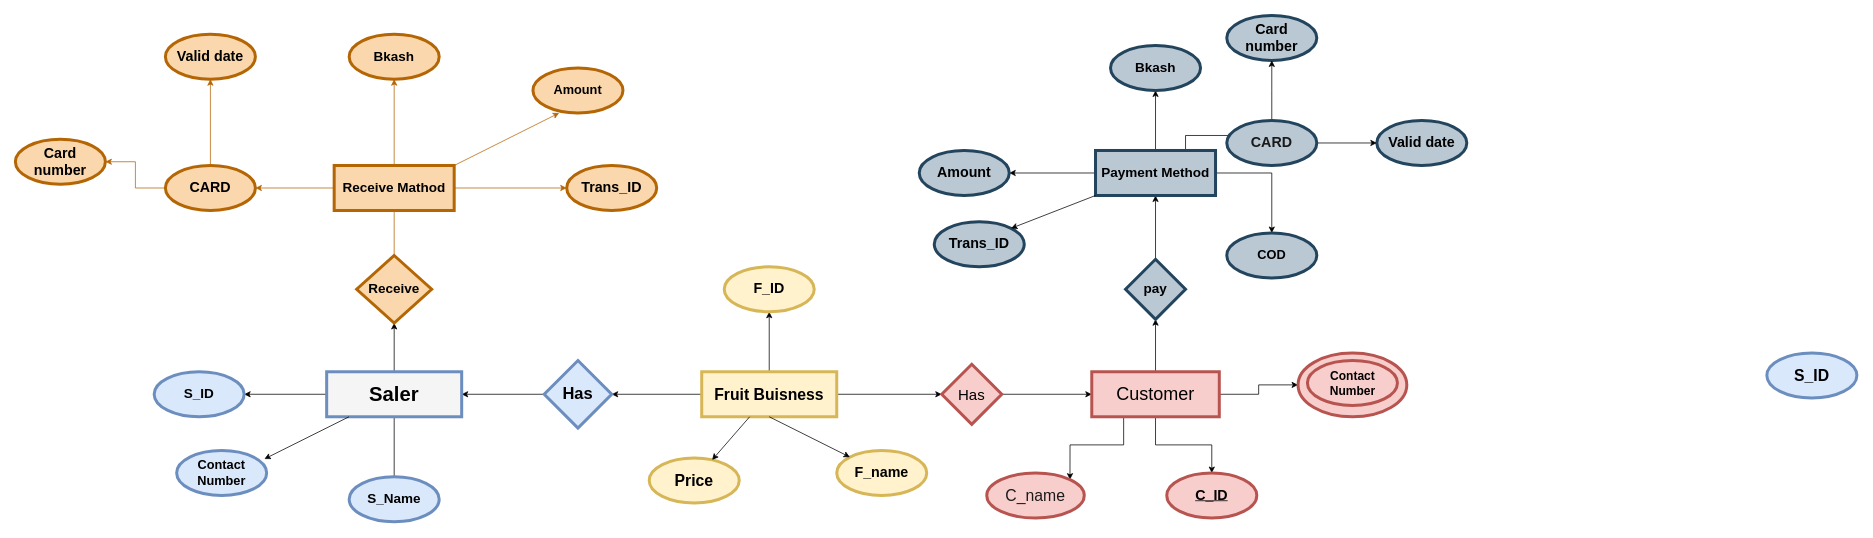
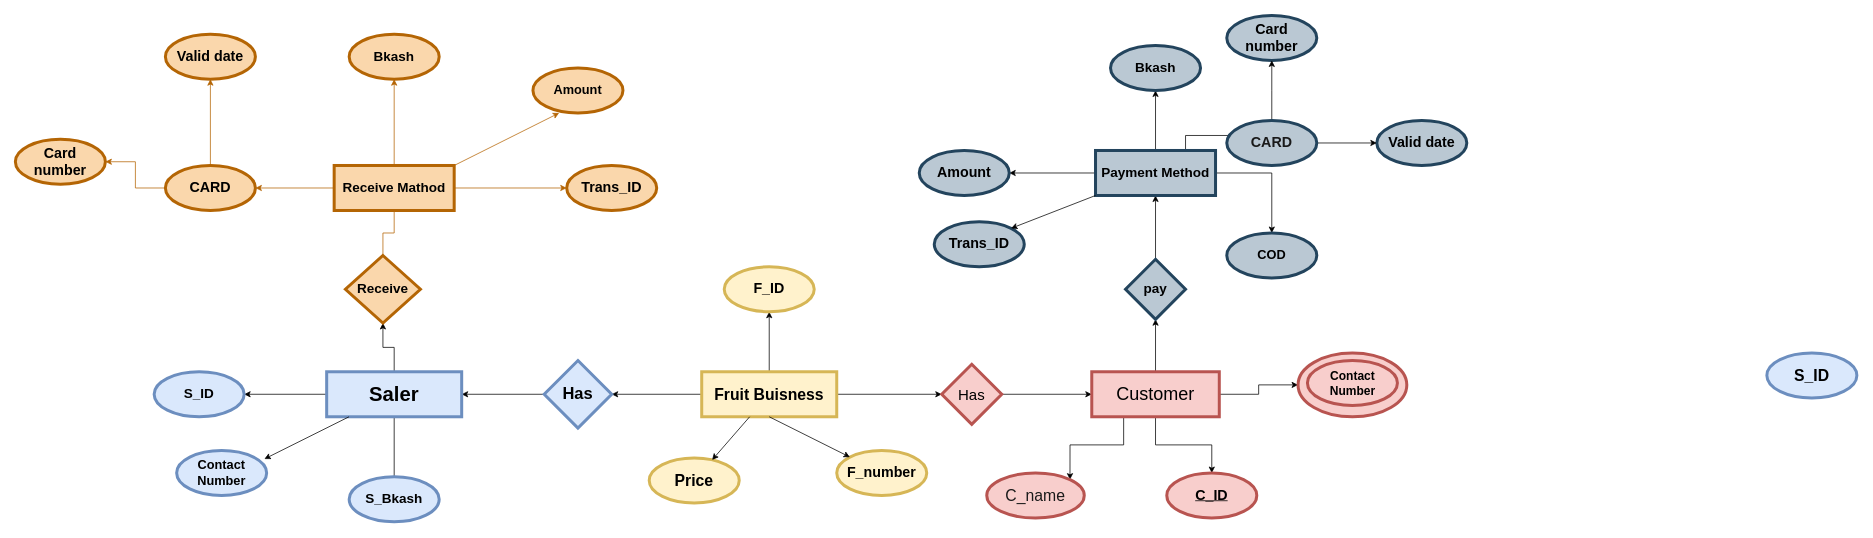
  <mxCell id="0" />
  <mxCell id="1" parent="0" />
  <mxCell id="2" value="" style="edgeStyle=orthogonalEdgeStyle;rounded=0;orthogonalLoop=1;jettySize=auto;html=1;" edge="1" parent="1" source="5" target="7"><mxGeometry relative="1" as="geometry" /></mxCell>
  <mxCell id="3" value="" style="edgeStyle=orthogonalEdgeStyle;rounded=0;orthogonalLoop=1;jettySize=auto;html=1;" edge="1" parent="1" source="5" target="14"><mxGeometry relative="1" as="geometry" /></mxCell>
  <mxCell id="4" value="" style="edgeStyle=orthogonalEdgeStyle;rounded=0;orthogonalLoop=1;jettySize=auto;html=1;fontSize=14;fontColor=#1A1A1A;" edge="1" parent="1" source="5" target="34"><mxGeometry relative="1" as="geometry" /></mxCell>
  <mxCell id="5" value="&lt;b&gt;&lt;font style=&quot;font-size: 21px;&quot;&gt;Fruit Buisness&lt;/font&gt;&lt;/b&gt;" style="rounded=0;whiteSpace=wrap;html=1;strokeWidth=4;fillColor=#fff2cc;strokeColor=#d6b656;" vertex="1" parent="1"><mxGeometry x="935" y="495" width="180" height="60" as="geometry" /></mxCell>
  <mxCell id="6" value="" style="edgeStyle=orthogonalEdgeStyle;rounded=0;orthogonalLoop=1;jettySize=auto;html=1;" edge="1" parent="1" source="7" target="12"><mxGeometry relative="1" as="geometry" /></mxCell>
  <mxCell id="7" value="&lt;font style=&quot;font-size: 20px;&quot;&gt;Has&lt;/font&gt;" style="rhombus;whiteSpace=wrap;html=1;rounded=0;strokeWidth=4;fillColor=#f8cecc;strokeColor=#b85450;" vertex="1" parent="1"><mxGeometry x="1255" y="485" width="80" height="80" as="geometry" /></mxCell>
  <mxCell id="8" value="" style="edgeStyle=orthogonalEdgeStyle;rounded=0;orthogonalLoop=1;jettySize=auto;html=1;fontSize=24;fontColor=#66FF66;" edge="1" parent="1" source="12" target="20"><mxGeometry relative="1" as="geometry" /></mxCell>
  <mxCell id="9" value="" style="edgeStyle=orthogonalEdgeStyle;rounded=0;orthogonalLoop=1;jettySize=auto;html=1;fontSize=20;fontColor=#66FF66;" edge="1" parent="1" source="12" target="31"><mxGeometry relative="1" as="geometry" /></mxCell>
  <mxCell id="10" value="" style="edgeStyle=orthogonalEdgeStyle;rounded=0;orthogonalLoop=1;jettySize=auto;html=1;fontSize=20;fontColor=#66FF66;" edge="1" parent="1" source="12" target="32"><mxGeometry relative="1" as="geometry" /></mxCell>
  <mxCell id="11" style="edgeStyle=orthogonalEdgeStyle;rounded=0;orthogonalLoop=1;jettySize=auto;html=1;exitX=0.25;exitY=1;exitDx=0;exitDy=0;entryX=1;entryY=0;entryDx=0;entryDy=0;fontSize=20;fontColor=#66FF66;" edge="1" parent="1" source="12" target="30"><mxGeometry relative="1" as="geometry" /></mxCell>
  <mxCell id="12" value="&lt;font style=&quot;font-size: 24px;&quot;&gt;Customer&lt;/font&gt;" style="whiteSpace=wrap;html=1;fillColor=#f8cecc;strokeColor=#b85450;rounded=0;strokeWidth=4;" vertex="1" parent="1"><mxGeometry x="1455" y="495" width="170" height="60" as="geometry" /></mxCell>
  <mxCell id="13" value="" style="edgeStyle=orthogonalEdgeStyle;rounded=0;orthogonalLoop=1;jettySize=auto;html=1;" edge="1" parent="1" source="14" target="18"><mxGeometry relative="1" as="geometry" /></mxCell>
  <mxCell id="14" value="&lt;b&gt;&lt;font style=&quot;font-size: 22px;&quot;&gt;Has&lt;/font&gt;&lt;/b&gt;" style="rhombus;whiteSpace=wrap;html=1;rounded=0;strokeWidth=4;fillColor=#dae8fc;strokeColor=#6c8ebf;" vertex="1" parent="1"><mxGeometry x="725" y="480" width="90" height="90" as="geometry" /></mxCell>
  <mxCell id="15" value="" style="edgeStyle=orthogonalEdgeStyle;rounded=0;orthogonalLoop=1;jettySize=auto;html=1;fontSize=14;fontColor=#1A1A1A;" edge="1" parent="1" source="18" target="49"><mxGeometry relative="1" as="geometry" /></mxCell>
  <mxCell id="16" value="" style="edgeStyle=orthogonalEdgeStyle;rounded=0;orthogonalLoop=1;jettySize=auto;html=1;fontSize=19;fontColor=#1A1A1A;" edge="1" parent="1" source="18" target="58"><mxGeometry relative="1" as="geometry" /></mxCell>
  <mxCell id="17" value="" style="edgeStyle=orthogonalEdgeStyle;rounded=0;orthogonalLoop=1;jettySize=auto;html=1;fontSize=19;fontColor=#1A1A1A;endArrow=none;" edge="1" parent="1" source="18" target="59"><mxGeometry relative="1" as="geometry" /></mxCell>
- <mxCell id="18" value="&lt;font style=&quot;font-size: 27px;&quot;&gt;&lt;b&gt;Saler&lt;/b&gt;&lt;/font&gt;" style="whiteSpace=wrap;html=1;fillColor=#f5f5f5;strokeColor=#6c8ebf;rounded=0;strokeWidth=4;" vertex="1" parent="1"><mxGeometry x="435" y="495" width="180" height="60" as="geometry" /></mxCell>
+ <mxCell id="18" value="&lt;font style=&quot;font-size: 27px;&quot;&gt;&lt;b&gt;Saler&lt;/b&gt;&lt;/font&gt;" style="whiteSpace=wrap;html=1;fillColor=#dae8fc;strokeColor=#6c8ebf;rounded=0;strokeWidth=4;" vertex="1" parent="1"><mxGeometry x="435" y="495" width="180" height="60" as="geometry" /></mxCell>
  <mxCell id="19" value="" style="edgeStyle=orthogonalEdgeStyle;rounded=0;orthogonalLoop=1;jettySize=auto;html=1;fontSize=24;fontColor=#66FF66;" edge="1" parent="1" source="20" target="25"><mxGeometry relative="1" as="geometry" /></mxCell>
  <mxCell id="20" value="&lt;font size=&quot;1&quot; style=&quot;&quot;&gt;&lt;b style=&quot;font-size: 18px;&quot;&gt;pay&lt;/b&gt;&lt;/font&gt;" style="rhombus;whiteSpace=wrap;html=1;fillColor=#bac8d3;rounded=0;strokeWidth=4;strokeColor=#23445d;" vertex="1" parent="1"><mxGeometry x="1500" y="345" width="80" height="80" as="geometry" /></mxCell>
  <mxCell id="21" value="" style="edgeStyle=orthogonalEdgeStyle;rounded=0;orthogonalLoop=1;jettySize=auto;html=1;fontSize=18;fontColor=#66FF66;" edge="1" parent="1" source="25" target="26"><mxGeometry relative="1" as="geometry" /></mxCell>
  <mxCell id="22" value="" style="edgeStyle=orthogonalEdgeStyle;rounded=0;orthogonalLoop=1;jettySize=auto;html=1;fontSize=18;fontColor=#66FF66;" edge="1" parent="1" source="25" target="27"><mxGeometry relative="1" as="geometry" /></mxCell>
  <mxCell id="23" style="edgeStyle=orthogonalEdgeStyle;rounded=0;orthogonalLoop=1;jettySize=auto;html=1;exitX=0.75;exitY=0;exitDx=0;exitDy=0;fontSize=14;fontColor=#1A1A1A;" edge="1" parent="1" source="25"><mxGeometry relative="1" as="geometry"><mxPoint x="1695" y="180" as="targetPoint" /></mxGeometry></mxCell>
  <mxCell id="24" value="" style="edgeStyle=orthogonalEdgeStyle;rounded=0;orthogonalLoop=1;jettySize=auto;html=1;fontSize=21;fontColor=#1A1A1A;" edge="1" parent="1" source="25" target="56"><mxGeometry relative="1" as="geometry" /></mxCell>
  <mxCell id="25" value="&lt;font style=&quot;font-size: 18px;&quot;&gt;&lt;b&gt;Payment Method&lt;/b&gt;&lt;/font&gt;" style="whiteSpace=wrap;html=1;fillColor=#bac8d3;strokeColor=#23445d;rounded=0;strokeWidth=4;" vertex="1" parent="1"><mxGeometry x="1460" y="200" width="160" height="60" as="geometry" /></mxCell>
  <mxCell id="26" value="Bkash" style="ellipse;whiteSpace=wrap;html=1;fillColor=#bac8d3;strokeColor=#23445d;rounded=0;strokeWidth=4;fontSize=18;fontStyle=1" vertex="1" parent="1"><mxGeometry x="1480" width="120" height="60" as="geometry" y="60" /></mxCell>
  <mxCell id="27" value="&lt;font style=&quot;font-size: 17px;&quot;&gt;&lt;span&gt;COD&lt;/span&gt;&lt;/font&gt;" style="ellipse;whiteSpace=wrap;html=1;fillColor=#bac8d3;strokeColor=#23445d;rounded=0;strokeWidth=4;fontStyle=1" vertex="1" parent="1"><mxGeometry x="1635" y="310" width="120" height="60" as="geometry" /></mxCell>
  <mxCell id="28" value="Valid date" style="ellipse;whiteSpace=wrap;html=1;fontSize=19;fillColor=#bac8d3;strokeColor=#23445d;rounded=0;strokeWidth=4;fontStyle=1;" vertex="1" parent="1"><mxGeometry x="1835" y="160" width="120" height="60" as="geometry" /></mxCell>
  <mxCell id="29" value="Card number" style="ellipse;whiteSpace=wrap;html=1;fontSize=19;fillColor=#bac8d3;strokeColor=#23445d;rounded=0;strokeWidth=4;fontStyle=1;" vertex="1" parent="1"><mxGeometry x="1635" y="20" width="120" height="60" as="geometry" /></mxCell>
  <mxCell id="30" value="C_name" style="ellipse;whiteSpace=wrap;html=1;fillColor=#f8cecc;strokeColor=#b85450;rounded=0;strokeWidth=4;fontSize=21;fontColor=#1A1A1A;" vertex="1" parent="1"><mxGeometry x="1315" y="630" width="130" height="60" as="geometry" /></mxCell>
  <mxCell id="31" value="" style="ellipse;whiteSpace=wrap;html=1;fillColor=#f8cecc;strokeColor=#b85450;rounded=0;strokeWidth=4;" vertex="1" parent="1"><mxGeometry x="1730" y="470" width="145" height="85" as="geometry" /></mxCell>
  <mxCell id="32" value="&lt;u style=&quot;font-size: 19px;&quot;&gt;C_ID&lt;/u&gt;" style="ellipse;whiteSpace=wrap;html=1;fillColor=#f8cecc;strokeColor=#b85450;rounded=0;strokeWidth=4;fontStyle=1;fontSize=19;" vertex="1" parent="1"><mxGeometry x="1555" y="630" width="120" height="60" as="geometry" /></mxCell>
  <mxCell id="33" value="&lt;font style=&quot;font-size: 16px;&quot;&gt;Contact Number&lt;/font&gt;" style="ellipse;whiteSpace=wrap;html=1;fillColor=#f8cecc;strokeColor=#b85450;rounded=0;strokeWidth=4;fontStyle=1;fontSize=16;" vertex="1" parent="1"><mxGeometry x="1742.5" y="480" width="120" height="60" as="geometry" /></mxCell>
  <mxCell id="34" value="F_ID" style="ellipse;whiteSpace=wrap;html=1;fillColor=#fff2cc;strokeColor=#d6b656;rounded=0;strokeWidth=4;fontStyle=1;fontSize=19;" vertex="1" parent="1"><mxGeometry x="965" y="355" width="120" height="60" as="geometry" /></mxCell>
- <mxCell id="35" value="&lt;b style=&quot;font-size: 19px;&quot;&gt;F_name&lt;/b&gt;" style="ellipse;whiteSpace=wrap;html=1;fillColor=#fff2cc;strokeColor=#d6b656;rounded=0;strokeWidth=4;fontSize=19;" vertex="1" parent="1"><mxGeometry x="1115" y="600" width="120" height="60" as="geometry" /></mxCell>
+ <mxCell id="35" value="&lt;b style=&quot;font-size: 19px;&quot;&gt;F_number&lt;/b&gt;" style="ellipse;whiteSpace=wrap;html=1;fillColor=#fff2cc;strokeColor=#d6b656;rounded=0;strokeWidth=4;fontSize=19;" vertex="1" parent="1"><mxGeometry x="1115" y="600" width="120" height="60" as="geometry" /></mxCell>
  <mxCell id="36" value="&lt;font style=&quot;font-size: 21px;&quot;&gt;&lt;b&gt;Price&lt;/b&gt;&lt;/font&gt;" style="ellipse;whiteSpace=wrap;html=1;fillColor=#fff2cc;strokeColor=#d6b656;rounded=0;strokeWidth=4;" vertex="1" parent="1"><mxGeometry x="865" y="610" width="120" height="60" as="geometry" /></mxCell>
  <mxCell id="37" value="" style="edgeStyle=orthogonalEdgeStyle;rounded=0;orthogonalLoop=1;jettySize=auto;html=1;fontSize=18;fontColor=#66FF66;fillColor=#fad7ac;strokeColor=#b46504;" edge="1" parent="1" source="41" target="42"><mxGeometry relative="1" as="geometry" /></mxCell>
  <mxCell id="38" value="" style="edgeStyle=orthogonalEdgeStyle;rounded=0;orthogonalLoop=1;jettySize=auto;html=1;fontSize=18;fontColor=#66FF66;fillColor=#fad7ac;strokeColor=#b46504;" edge="1" parent="1" source="41" target="45"><mxGeometry relative="1" as="geometry" /></mxCell>
  <mxCell id="39" value="" style="edgeStyle=orthogonalEdgeStyle;rounded=0;orthogonalLoop=1;jettySize=auto;html=1;fontSize=14;fontColor=#1A1A1A;fillColor=#fad7ac;strokeColor=#b46504;endArrow=none;" edge="1" parent="1" source="41" target="49"><mxGeometry relative="1" as="geometry" /></mxCell>
  <mxCell id="40" value="" style="edgeStyle=orthogonalEdgeStyle;rounded=0;orthogonalLoop=1;jettySize=auto;html=1;fontSize=14;fontColor=#1A1A1A;fillColor=#fad7ac;strokeColor=#b46504;" edge="1" parent="1" source="41" target="53"><mxGeometry relative="1" as="geometry" /></mxCell>
  <mxCell id="41" value="&lt;font style=&quot;font-size: 18px;&quot;&gt;&lt;b&gt;Receive Mathod&lt;/b&gt;&lt;/font&gt;" style="whiteSpace=wrap;html=1;fillColor=#fad7ac;strokeColor=#b46504;rounded=0;strokeWidth=4;" vertex="1" parent="1"><mxGeometry x="445" y="220" width="160" height="60" as="geometry" /></mxCell>
  <mxCell id="42" value="Bkash" style="ellipse;whiteSpace=wrap;html=1;fillColor=#fad7ac;strokeColor=#b46504;rounded=0;strokeWidth=4;fontSize=18;fontStyle=1" vertex="1" parent="1"><mxGeometry x="465" y="45" width="120" height="60" as="geometry" /></mxCell>
  <mxCell id="43" value="" style="edgeStyle=orthogonalEdgeStyle;rounded=0;orthogonalLoop=1;jettySize=auto;html=1;fontSize=18;fontColor=#66FF66;fillColor=#fad7ac;strokeColor=#b46504;" edge="1" parent="1" source="45" target="47"><mxGeometry relative="1" as="geometry" /></mxCell>
  <mxCell id="44" value="" style="edgeStyle=orthogonalEdgeStyle;rounded=0;orthogonalLoop=1;jettySize=auto;html=1;fontSize=18;fontColor=#66FF66;fillColor=#fad7ac;strokeColor=#b46504;" edge="1" parent="1" source="45" target="48"><mxGeometry relative="1" as="geometry" /></mxCell>
  <mxCell id="45" value="CARD" style="ellipse;whiteSpace=wrap;html=1;fillColor=#fad7ac;strokeColor=#b46504;rounded=0;strokeWidth=4;fontSize=19;fontStyle=1" vertex="1" parent="1"><mxGeometry x="220" y="220" width="120" height="60" as="geometry" /></mxCell>
  <mxCell id="46" value="&lt;font style=&quot;font-size: 17px;&quot;&gt;&lt;span&gt;Amount&lt;/span&gt;&lt;/font&gt;" style="ellipse;whiteSpace=wrap;html=1;fillColor=#fad7ac;strokeColor=#b46504;rounded=0;strokeWidth=4;fontStyle=1" vertex="1" parent="1"><mxGeometry x="710" y="90" width="120" height="60" as="geometry" /></mxCell>
  <mxCell id="47" value="Valid date" style="ellipse;whiteSpace=wrap;html=1;fontSize=19;fillColor=#fad7ac;strokeColor=#b46504;rounded=0;strokeWidth=4;fontStyle=1;" vertex="1" parent="1"><mxGeometry x="220" y="45" width="120" height="60" as="geometry" /></mxCell>
  <mxCell id="48" value="Card number" style="ellipse;whiteSpace=wrap;html=1;fontSize=19;fillColor=#fad7ac;strokeColor=#b46504;rounded=0;strokeWidth=4;fontStyle=1;" vertex="1" parent="1"><mxGeometry x="20" y="185" width="120" height="60" as="geometry" /></mxCell>
- <mxCell id="49" value="&lt;span style=&quot;font-size: 18px;&quot;&gt;&lt;b&gt;Receive&lt;/b&gt;&lt;/span&gt;" style="rhombus;whiteSpace=wrap;html=1;fillColor=#fad7ac;rounded=0;strokeWidth=4;strokeColor=#b46504;" vertex="1" parent="1"><mxGeometry x="475" y="340" width="100" height="90" as="geometry" /></mxCell>
+ <mxCell id="49" value="&lt;span style=&quot;font-size: 18px;&quot;&gt;&lt;b&gt;Receive&lt;/b&gt;&lt;/span&gt;" style="rhombus;whiteSpace=wrap;html=1;fillColor=#fad7ac;rounded=0;strokeWidth=4;strokeColor=#b46504;" vertex="1" parent="1"><mxGeometry x="460" y="340" width="100" height="90" as="geometry" /></mxCell>
  <mxCell id="50" style="edgeStyle=orthogonalEdgeStyle;rounded=0;orthogonalLoop=1;jettySize=auto;html=1;fontSize=22;fontColor=default;" edge="1" parent="1" source="52"><mxGeometry relative="1" as="geometry"><mxPoint x="1695" y="80" as="targetPoint" /></mxGeometry></mxCell>
  <mxCell id="51" value="" style="edgeStyle=orthogonalEdgeStyle;rounded=0;orthogonalLoop=1;jettySize=auto;html=1;fontSize=22;fontColor=default;" edge="1" parent="1" source="52" target="28"><mxGeometry relative="1" as="geometry" /></mxCell>
  <mxCell id="52" value="CARD" style="ellipse;whiteSpace=wrap;html=1;fillColor=#bac8d3;strokeColor=#23445d;rounded=0;strokeWidth=4;fontSize=19;fontStyle=1;labelBackgroundColor=none;fontColor=#1A1A1A;" vertex="1" parent="1"><mxGeometry x="1635" y="160" width="120" height="60" as="geometry" /></mxCell>
  <mxCell id="53" value="&lt;font size=&quot;1&quot; style=&quot;&quot;&gt;&lt;b style=&quot;font-size: 19px;&quot;&gt;Trans_ID&lt;/b&gt;&lt;/font&gt;" style="ellipse;whiteSpace=wrap;html=1;fillColor=#fad7ac;strokeColor=#b46504;rounded=0;strokeWidth=4;" vertex="1" parent="1"><mxGeometry x="755" y="220" width="120" height="60" as="geometry" /></mxCell>
  <mxCell id="54" value="" style="endArrow=classic;html=1;rounded=0;fontSize=19;fontColor=#1A1A1A;exitX=0.5;exitY=1;exitDx=0;exitDy=0;" edge="1" parent="1" source="5" target="35"><mxGeometry width="50" height="50" relative="1" as="geometry"><mxPoint x="1055" y="410" as="sourcePoint" /><mxPoint x="1105" y="360" as="targetPoint" /></mxGeometry></mxCell>
  <mxCell id="55" value="" style="endArrow=classic;html=1;rounded=0;fontSize=19;fontColor=#1A1A1A;" edge="1" parent="1" source="5" target="36"><mxGeometry width="50" height="50" relative="1" as="geometry"><mxPoint x="1055" y="410" as="sourcePoint" /><mxPoint x="1105" y="360" as="targetPoint" /></mxGeometry></mxCell>
  <mxCell id="56" value="Amount" style="ellipse;whiteSpace=wrap;html=1;fillColor=#bac8d3;strokeColor=#23445d;rounded=0;strokeWidth=4;fontSize=19;fontStyle=1" vertex="1" parent="1"><mxGeometry x="1225" y="200" width="120" height="60" as="geometry" /></mxCell>
  <mxCell id="57" value="" style="endArrow=classic;html=1;rounded=0;fontSize=4;fontColor=#1A1A1A;exitX=1;exitY=0;exitDx=0;exitDy=0;fillColor=#fad7ac;strokeColor=#b46504;" edge="1" parent="1" source="41"><mxGeometry width="50" height="50" relative="1" as="geometry"><mxPoint x="785" y="290" as="sourcePoint" /><mxPoint x="745" y="150" as="targetPoint" /></mxGeometry></mxCell>
  <mxCell id="58" value="S_ID" style="ellipse;whiteSpace=wrap;html=1;fillColor=#dae8fc;strokeColor=#6c8ebf;rounded=0;strokeWidth=4;fontStyle=1;fontSize=18;" vertex="1" parent="1"><mxGeometry x="205" y="495" width="120" height="60" as="geometry" /></mxCell>
- <mxCell id="59" value="S_Name" style="ellipse;whiteSpace=wrap;html=1;fillColor=#dae8fc;strokeColor=#6c8ebf;rounded=0;strokeWidth=4;fontStyle=1;fontSize=18;" vertex="1" parent="1"><mxGeometry x="465" y="635" width="120" height="60" as="geometry" /></mxCell>
+ <mxCell id="59" value="S_Bkash" style="ellipse;whiteSpace=wrap;html=1;fillColor=#dae8fc;strokeColor=#6c8ebf;rounded=0;strokeWidth=4;fontStyle=1;fontSize=18;" vertex="1" parent="1"><mxGeometry x="465" y="635" width="120" height="60" as="geometry" /></mxCell>
  <mxCell id="60" value="Contact Number" style="ellipse;whiteSpace=wrap;html=1;fillColor=#dae8fc;strokeColor=#6c8ebf;rounded=0;strokeWidth=4;fontSize=17;fontStyle=1" vertex="1" parent="1"><mxGeometry x="235" y="600" width="120" height="60" as="geometry" /></mxCell>
  <mxCell id="61" value="S_ID" style="ellipse;whiteSpace=wrap;html=1;fillColor=#dae8fc;strokeColor=#6c8ebf;rounded=0;strokeWidth=4;fontStyle=1;fontSize=21;" vertex="1" parent="1"><mxGeometry x="2355" y="470" width="120" height="60" as="geometry" /></mxCell>
  <mxCell id="62" value="" style="endArrow=classic;html=1;rounded=0;fontSize=22;fontColor=#1A1A1A;entryX=0.975;entryY=0.188;entryDx=0;entryDy=0;entryPerimeter=0;" edge="1" parent="1" source="18" target="60"><mxGeometry width="50" height="50" relative="1" as="geometry"><mxPoint x="1005" y="530" as="sourcePoint" /><mxPoint x="365" y="600" as="targetPoint" /></mxGeometry></mxCell>
  <mxCell id="63" value="Trans_ID" style="ellipse;whiteSpace=wrap;html=1;fillColor=#bac8d3;strokeColor=#23445d;rounded=0;strokeWidth=4;fontSize=19;fontStyle=1" vertex="1" parent="1"><mxGeometry x="1245" y="295" width="120" height="60" as="geometry" /></mxCell>
  <mxCell id="64" value="" style="endArrow=classic;html=1;rounded=0;fontSize=22;fontColor=default;entryX=1;entryY=0;entryDx=0;entryDy=0;exitX=0;exitY=1;exitDx=0;exitDy=0;" edge="1" parent="1" source="25" target="63"><mxGeometry width="50" height="50" relative="1" as="geometry"><mxPoint x="1075" y="390" as="sourcePoint" /><mxPoint x="1125" y="340" as="targetPoint" /></mxGeometry></mxCell>
